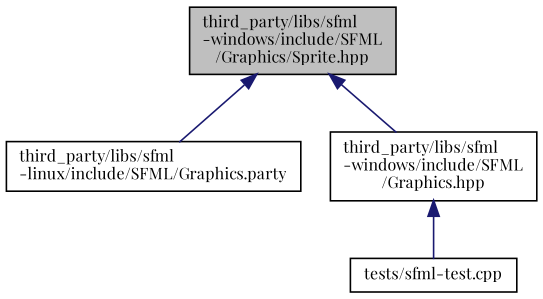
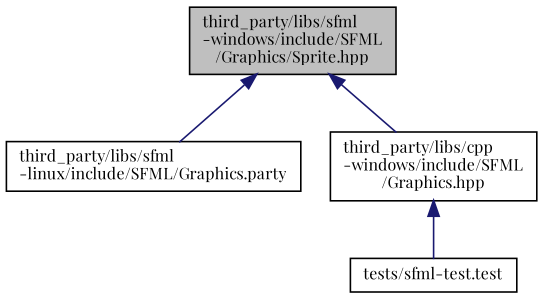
  digraph {
    fontname="Playfair Display"
    node [color=black fillcolor=white fontname="Playfair Display" fontsize=10 shape=record style=filled]
    edge [color=midnightblue dir=back fontname="Playfair Display" fontsize=10 labelfontname=Helvetica labelfontsize=10 style=solid]
    n1 [fillcolor=grey75 fontcolor=black height=0.2 label="third_party/libs/sfml\l-windows/include/SFML\l/Graphics/Sprite.hpp" width=0.4]
    n2 [height=0.2 label="third_party/libs/sfml\l-linux/include/SFML/Graphics.party" width=0.4]
-   n3 [height=0.2 label="third_party/libs/sfml\l-windows/include/SFML\l/Graphics.hpp" width=0.4]
-   n4 [height=0.2 label="tests/sfml-test.cpp" width=0.4]
+   n3 [height=0.2 label="third_party/libs/cpp\l-windows/include/SFML\l/Graphics.hpp" width=0.4]
+   n4 [height=0.2 label="tests/sfml-test.test" width=0.4]
    n1 -> n2
    n1 -> n3
    n3 -> n4
  }
